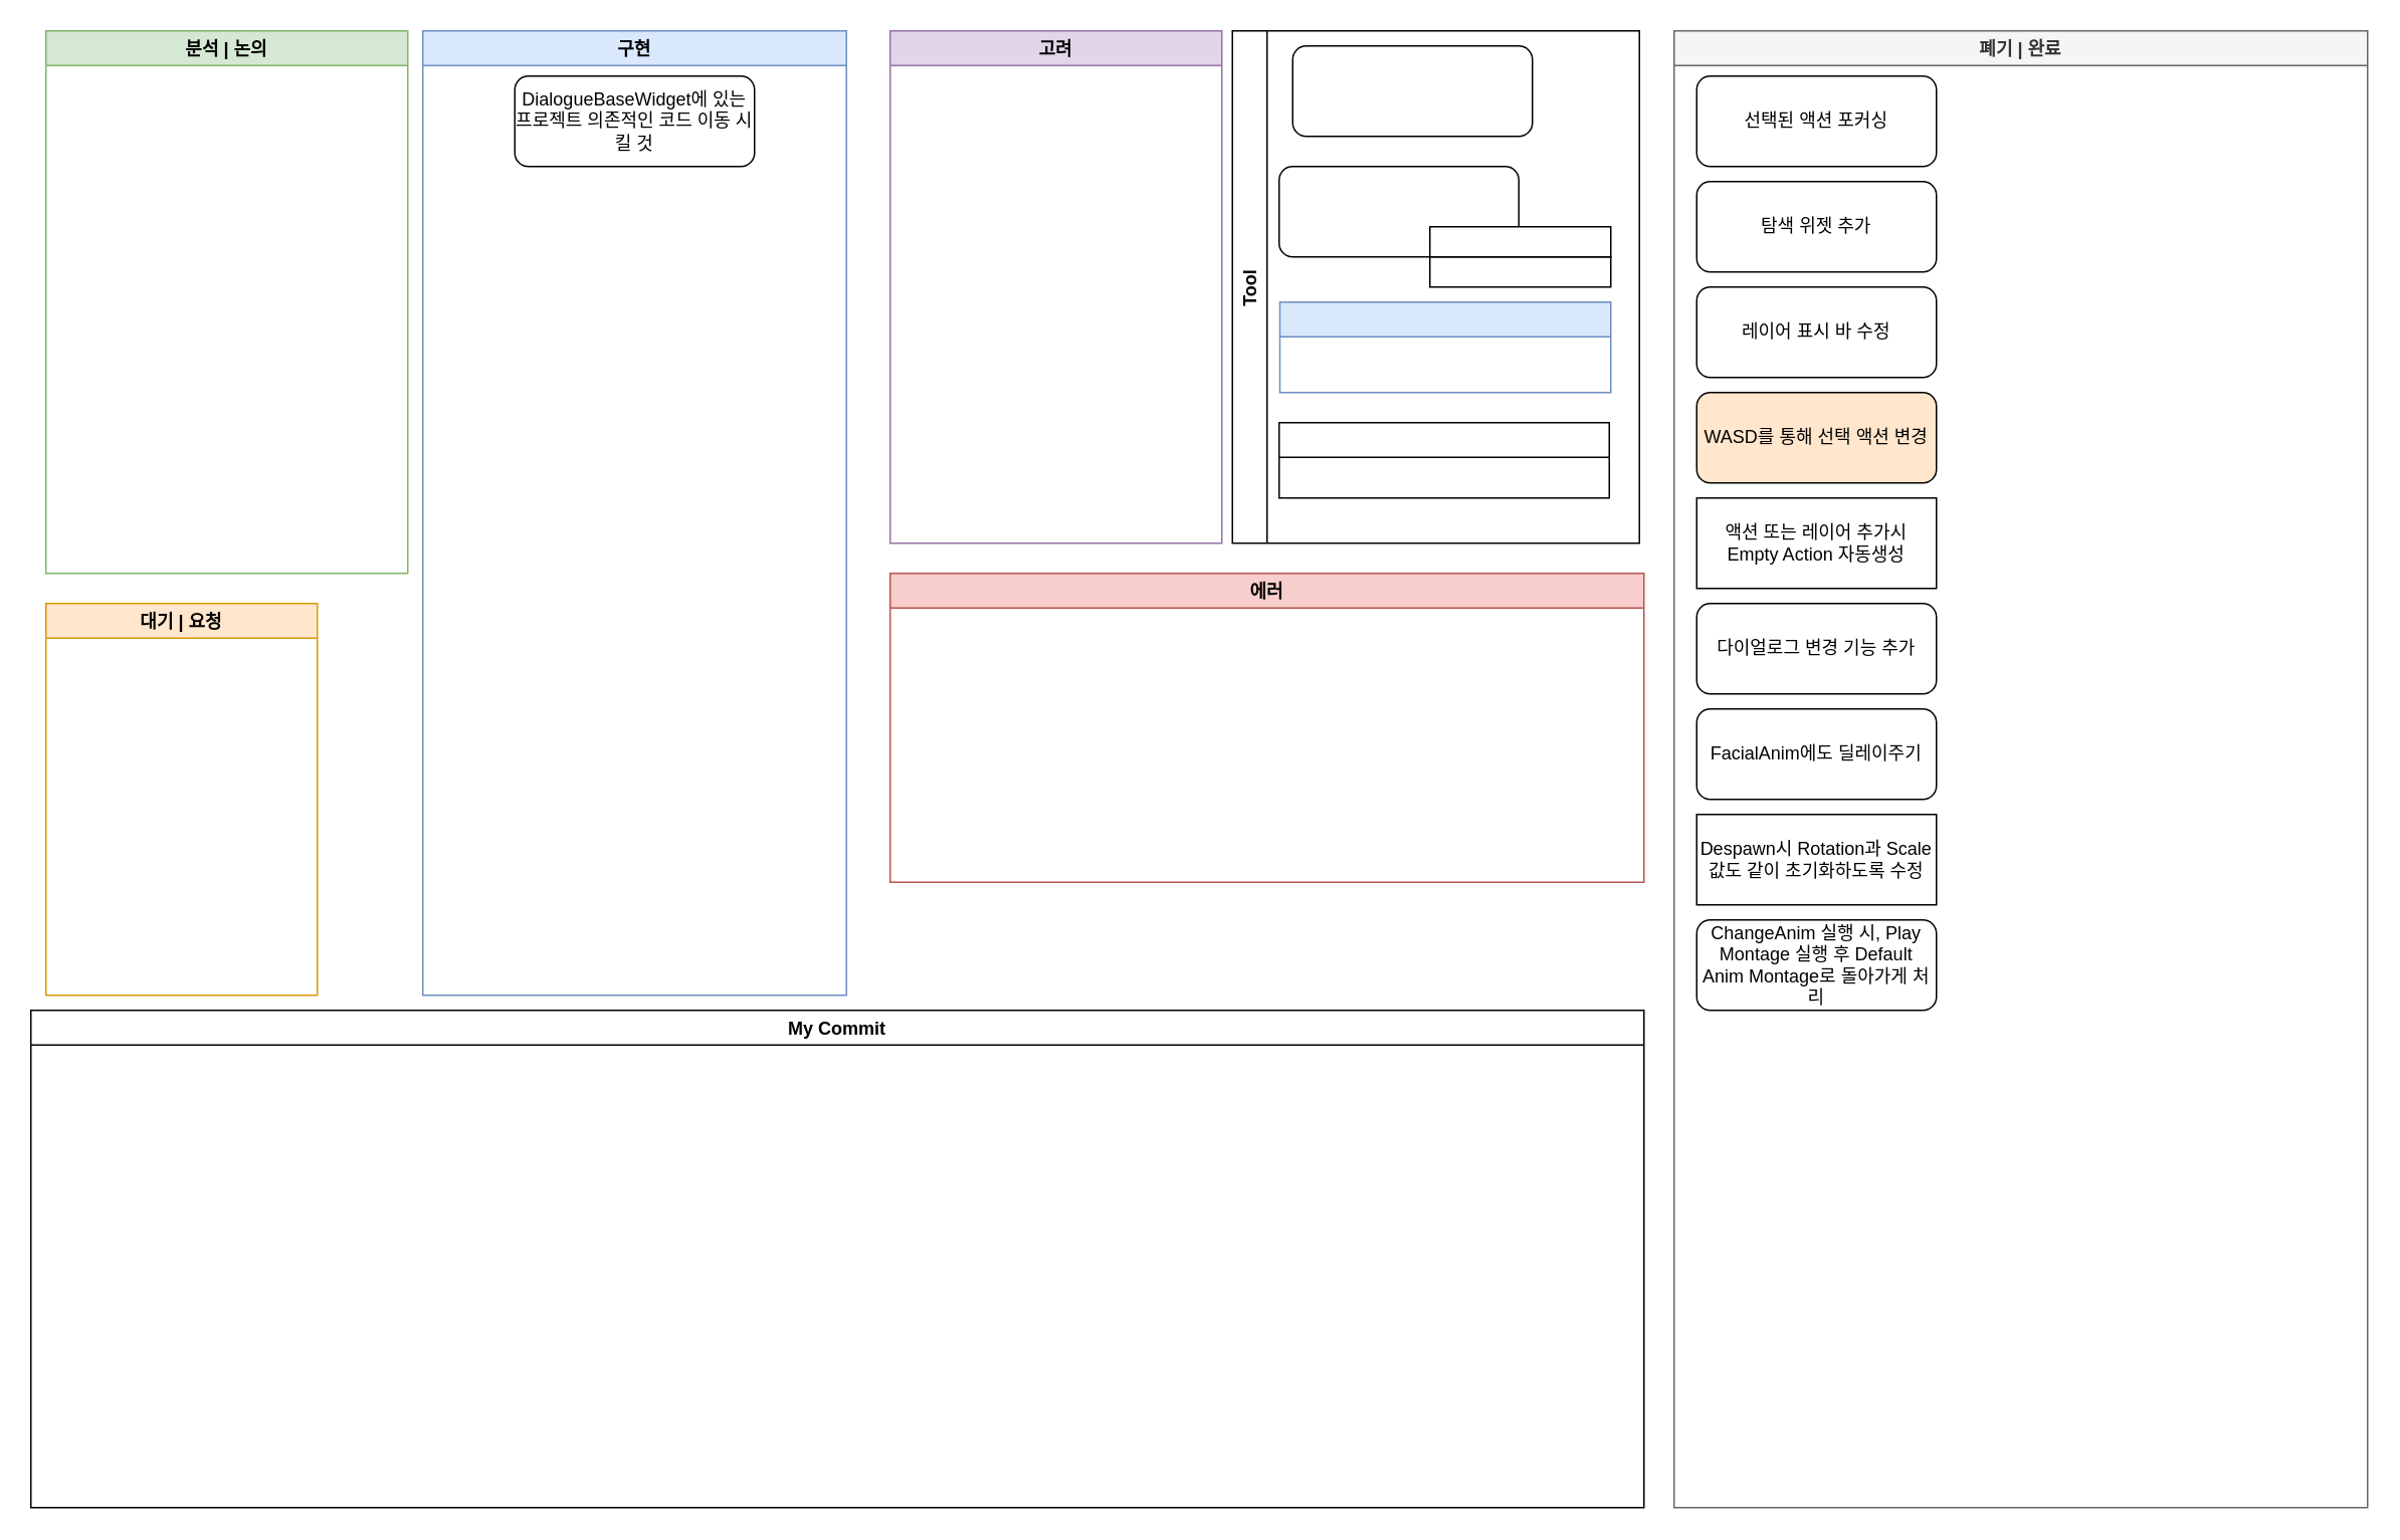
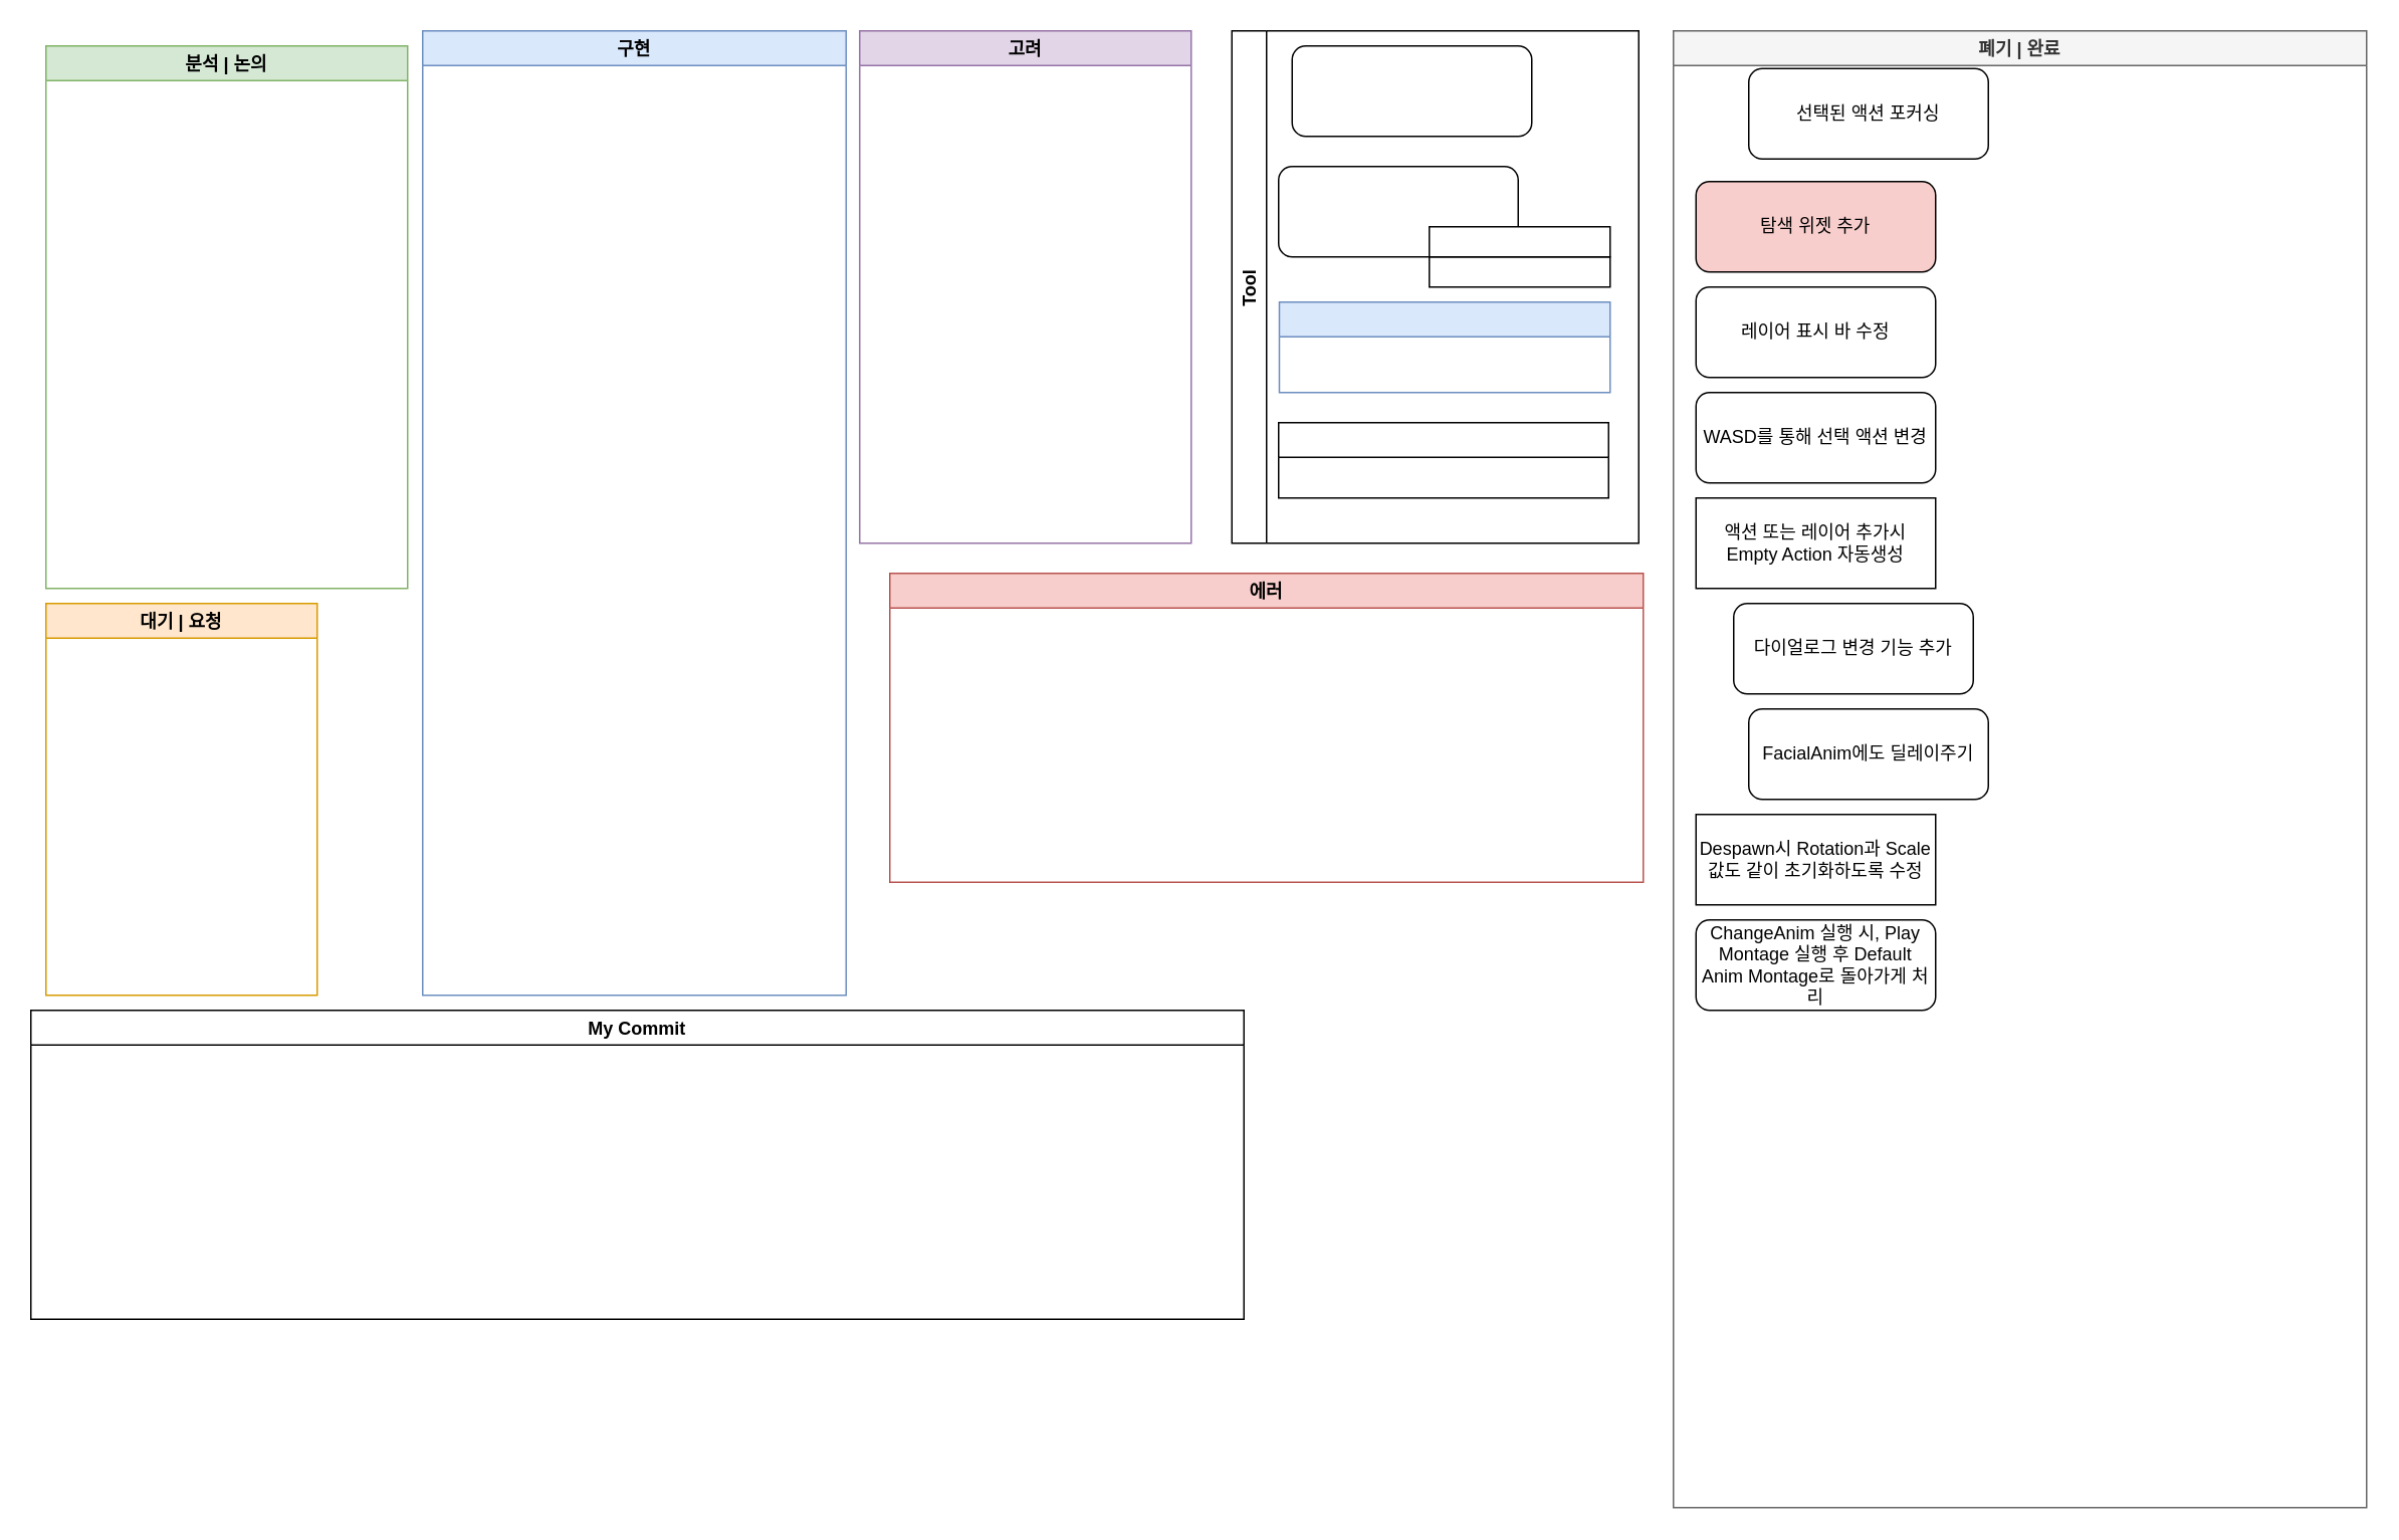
  <mxCell id="0" />
  <mxCell id="1" parent="0" />
  <mxCell id="2" value="구현" style="swimlane;fillColor=#dae8fc;strokeColor=#6c8ebf;" parent="1" vertex="1"><mxGeometry x="280" y="20" width="281" height="640" as="geometry" /></mxCell>
- <mxCell id="3" value="DialogueBaseWidget에 있는 프로젝트 의존적인 코드 이동 시킬 것" style="rounded=1;whiteSpace=wrap;html=1;" parent="2" vertex="1"><mxGeometry x="61" y="30" width="159" height="60" as="geometry" /></mxCell>
- <mxCell id="4" value="분석 | 논의" style="swimlane;strokeColor=#82b366;fillColor=#D5E8D4;" parent="1" vertex="1"><mxGeometry x="30" y="20" width="240" height="360" as="geometry" /></mxCell>
- <mxCell id="5" value="고려" style="swimlane;fillColor=#e1d5e7;strokeColor=#9673a6;" parent="1" vertex="1"><mxGeometry x="590" y="20" width="220" height="340" as="geometry" /></mxCell>
+ <mxCell id="4" value="분석 | 논의" style="swimlane;strokeColor=#82b366;fillColor=#D5E8D4;" parent="1" vertex="1"><mxGeometry x="30" y="30" width="240" height="360" as="geometry" /></mxCell>
+ <mxCell id="5" value="고려" style="swimlane;fillColor=#e1d5e7;strokeColor=#9673a6;" parent="1" vertex="1"><mxGeometry x="570" y="20" width="220" height="340" as="geometry" /></mxCell>
  <mxCell id="6" value="대기 | 요청" style="swimlane;strokeColor=#d79b00;fillColor=#ffe6cc;" parent="1" vertex="1"><mxGeometry x="30" y="400" width="180" height="260" as="geometry" /></mxCell>
  <mxCell id="7" value="에러" style="swimlane;fillColor=#f8cecc;strokeColor=#b85450;" parent="1" vertex="1"><mxGeometry x="590" y="380" width="500" height="205" as="geometry" /></mxCell>
  <mxCell id="8" value="폐기 | 완료" style="swimlane;strokeColor=#666666;fillColor=#f5f5f5;fontColor=#333333;" parent="1" vertex="1"><mxGeometry x="1110" y="20" width="460" height="980" as="geometry" /></mxCell>
- <mxCell id="9" value="선택된 액션 포커싱" style="rounded=1;whiteSpace=wrap;html=1;" parent="8" vertex="1"><mxGeometry x="15" y="30" width="159" height="60" as="geometry" /></mxCell>
- <mxCell id="10" value="탐색 위젯 추가" style="rounded=1;whiteSpace=wrap;html=1;" parent="8" vertex="1"><mxGeometry x="15" y="100" width="159" height="60" as="geometry" /></mxCell>
+ <mxCell id="9" value="선택된 액션 포커싱" style="rounded=1;whiteSpace=wrap;html=1;" parent="8" vertex="1"><mxGeometry x="50" y="25" width="159" height="60" as="geometry" /></mxCell>
+ <mxCell id="10" value="탐색 위젯 추가" style="rounded=1;whiteSpace=wrap;html=1;fillColor=#f8cecc;" parent="8" vertex="1"><mxGeometry x="15" y="100" width="159" height="60" as="geometry" /></mxCell>
  <mxCell id="11" value="레이어 표시 바 수정" style="rounded=1;whiteSpace=wrap;html=1;" parent="8" vertex="1"><mxGeometry x="15" y="170" width="159" height="60" as="geometry" /></mxCell>
- <mxCell id="12" value="WASD를 통해 선택 액션 변경" style="rounded=1;whiteSpace=wrap;html=1;fillColor=#ffe6cc;" parent="8" vertex="1"><mxGeometry x="15" y="240" width="159" height="60" as="geometry" /></mxCell>
+ <mxCell id="12" value="WASD를 통해 선택 액션 변경" style="rounded=1;whiteSpace=wrap;html=1;" parent="8" vertex="1"><mxGeometry x="15" y="240" width="159" height="60" as="geometry" /></mxCell>
  <mxCell id="13" value="액션 또는 레이어 추가시 Empty Action 자동생성" style="whiteSpace=wrap;html=1;rounded=0;" parent="8" vertex="1"><mxGeometry x="15" y="310" width="159" height="60" as="geometry" /></mxCell>
- <mxCell id="14" value="다이얼로그 변경 기능 추가" style="rounded=1;whiteSpace=wrap;html=1;" parent="8" vertex="1"><mxGeometry x="15" y="380" width="159" height="60" as="geometry" /></mxCell>
- <mxCell id="15" value="FacialAnim에도 딜레이주기" style="rounded=1;whiteSpace=wrap;html=1;" parent="8" vertex="1"><mxGeometry x="15" y="450" width="159" height="60" as="geometry" /></mxCell>
+ <mxCell id="14" value="다이얼로그 변경 기능 추가" style="rounded=1;whiteSpace=wrap;html=1;" parent="8" vertex="1"><mxGeometry x="40" y="380" width="159" height="60" as="geometry" /></mxCell>
+ <mxCell id="15" value="FacialAnim에도 딜레이주기" style="rounded=1;whiteSpace=wrap;html=1;" parent="8" vertex="1"><mxGeometry x="50" y="450" width="159" height="60" as="geometry" /></mxCell>
  <mxCell id="16" value="Despawn시 Rotation과 Scale값도 같이 초기화하도록 수정" style="whiteSpace=wrap;html=1;rounded=0;" parent="8" vertex="1"><mxGeometry x="15" y="520" width="159" height="60" as="geometry" /></mxCell>
  <mxCell id="17" value="&lt;div&gt;ChangeAnim 실행 시, Play Montage 실행 후 Default Anim Montage로 돌아가게 처리&lt;/div&gt;" style="rounded=1;whiteSpace=wrap;html=1;" parent="8" vertex="1"><mxGeometry x="15" y="590" width="159" height="60" as="geometry" /></mxCell>
- <mxCell id="18" value="My Commit" style="swimlane;" parent="1" vertex="1"><mxGeometry x="20" y="670" width="1070" height="330" as="geometry"><mxRectangle x="49" y="720" width="100" height="23" as="alternateBounds" /></mxGeometry></mxCell>
+ <mxCell id="18" value="My Commit" style="swimlane;" parent="1" vertex="1"><mxGeometry x="20" y="670" width="805" height="205" as="geometry"><mxRectangle x="49" y="720" width="100" height="23" as="alternateBounds" /></mxGeometry></mxCell>
  <mxCell id="19" value="Tool" style="swimlane;horizontal=0;" parent="1" vertex="1"><mxGeometry x="817" y="20" width="270" height="340" as="geometry" /></mxCell>
  <mxCell id="20" value="" style="rounded=1;whiteSpace=wrap;html=1;" parent="19" vertex="1"><mxGeometry x="40" y="10" width="159" height="60" as="geometry" /></mxCell>
  <mxCell id="21" value="" style="group" parent="19" vertex="1" connectable="0"><mxGeometry x="31" y="90" width="220" height="80" as="geometry" /></mxCell>
  <mxCell id="22" value="" style="rounded=1;whiteSpace=wrap;html=1;" parent="21" vertex="1"><mxGeometry width="159" height="60" as="geometry" /></mxCell>
  <mxCell id="23" value="" style="rounded=0;whiteSpace=wrap;html=1;" parent="21" vertex="1"><mxGeometry x="100" y="60" width="120" height="20" as="geometry" /></mxCell>
  <mxCell id="24" value="" style="rounded=0;whiteSpace=wrap;html=1;" parent="21" vertex="1"><mxGeometry x="100" y="40" width="120" height="20" as="geometry" /></mxCell>
  <mxCell id="25" value="" style="swimlane;fillColor=#dae8fc;strokeColor=#6c8ebf;" parent="19" vertex="1"><mxGeometry x="31.5" y="180" width="219.5" height="60" as="geometry" /></mxCell>
  <mxCell id="26" value="" style="swimlane;" parent="19" vertex="1"><mxGeometry x="31" y="260" width="219" height="50" as="geometry" /></mxCell>
